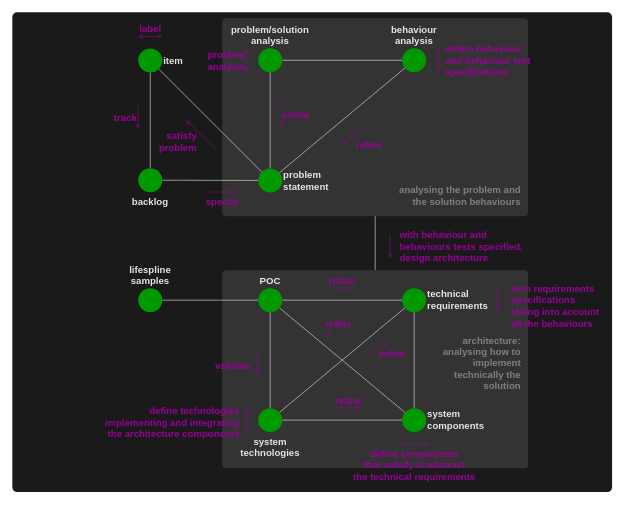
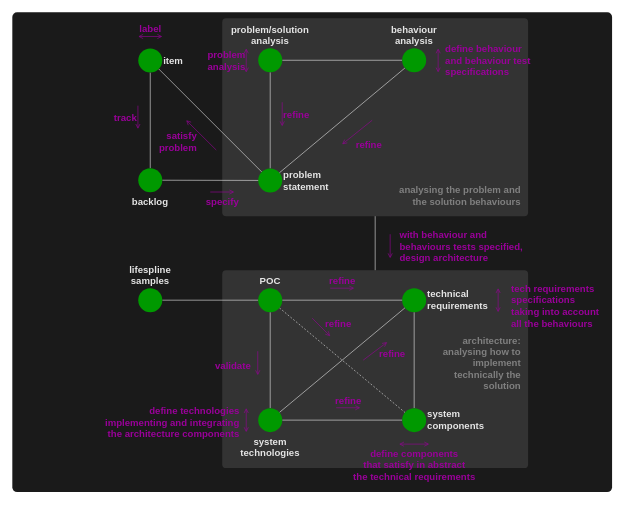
  <mxCell id="0" />
  <mxCell id="1" parent="0" />
  <mxCell id="2" value="" style="rounded=1;whiteSpace=wrap;html=1;fontColor=#FFFF00;fillColor=#1A1A1A;strokeColor=none;arcSize=1;fontSize=16;fontStyle=1" parent="1" vertex="1"><mxGeometry x="20" y="20" width="1000" height="800" as="geometry" /></mxCell>
  <mxCell id="3" value="" style="rounded=1;whiteSpace=wrap;html=1;fontColor=#FFFF00;fillColor=#333333;strokeColor=none;arcSize=2;fontSize=16;fontStyle=1" parent="1" vertex="1"><mxGeometry x="370" y="450" width="510" height="330" as="geometry" /></mxCell>
  <mxCell id="4" value="" style="rounded=1;whiteSpace=wrap;html=1;fontColor=#FFFF00;fillColor=#333333;strokeColor=none;arcSize=2;fontSize=16;fontStyle=1" parent="1" vertex="1"><mxGeometry x="370" y="30" width="510" height="330" as="geometry" /></mxCell>
  <mxCell id="5" style="edgeStyle=none;html=1;endArrow=none;endFill=0;fontStyle=1;fontSize=16;strokeColor=#E6E6E6;" parent="1" source="6" target="27" edge="1"><mxGeometry relative="1" as="geometry" /></mxCell>
  <mxCell id="6" value="&lt;span style=&quot;font-size: 16px;&quot;&gt;item&lt;/span&gt;" style="ellipse;whiteSpace=wrap;html=1;aspect=fixed;strokeColor=none;fillColor=#009900;verticalAlign=middle;labelPosition=right;verticalLabelPosition=middle;align=left;fontSize=16;fontStyle=1;fontColor=#E6E6E6;" parent="1" vertex="1"><mxGeometry x="230" y="80.34" width="40" height="40" as="geometry" /></mxCell>
  <mxCell id="7" style="edgeStyle=none;html=1;endArrow=none;endFill=0;fontStyle=1;fontSize=16;strokeColor=#E6E6E6;" parent="1" source="10" target="12" edge="1"><mxGeometry relative="1" as="geometry" /></mxCell>
  <mxCell id="8" style="edgeStyle=none;html=1;endArrow=none;endFill=0;fontStyle=1;fontSize=16;strokeColor=#E6E6E6;entryX=0.5;entryY=0;entryDx=0;entryDy=0;" parent="1" source="4" target="3" edge="1"><mxGeometry relative="1" as="geometry" /></mxCell>
  <mxCell id="9" style="edgeStyle=none;html=1;startArrow=none;startFill=0;endArrow=none;endFill=0;fontSize=16;fontStyle=1;strokeColor=#E6E6E6;" parent="1" source="10" target="6" edge="1"><mxGeometry relative="1" as="geometry" /></mxCell>
  <mxCell id="10" value="&lt;span style=&quot;font-size: 16px;&quot;&gt;problem&lt;br style=&quot;font-size: 16px;&quot;&gt;statement&lt;br style=&quot;font-size: 16px;&quot;&gt;&lt;/span&gt;" style="ellipse;whiteSpace=wrap;html=1;aspect=fixed;strokeColor=none;fillColor=#009900;verticalAlign=middle;labelPosition=right;verticalLabelPosition=middle;align=left;fontSize=16;fontStyle=1;fontColor=#E6E6E6;" parent="1" vertex="1"><mxGeometry x="430" y="280.35" width="40" height="40" as="geometry" /></mxCell>
  <mxCell id="11" style="edgeStyle=none;html=1;endArrow=none;endFill=0;fontStyle=1;fontSize=16;strokeColor=#E6E6E6;" parent="1" source="12" target="14" edge="1"><mxGeometry relative="1" as="geometry" /></mxCell>
  <mxCell id="12" value="&lt;span style=&quot;font-size: 16px;&quot;&gt;problem/solution&lt;br style=&quot;font-size: 16px;&quot;&gt;analysis&lt;br style=&quot;font-size: 16px;&quot;&gt;&lt;/span&gt;" style="ellipse;whiteSpace=wrap;html=1;aspect=fixed;strokeColor=none;fillColor=#009900;verticalAlign=bottom;labelPosition=center;verticalLabelPosition=top;align=center;fontSize=16;fontStyle=1;fontColor=#E6E6E6;" parent="1" vertex="1"><mxGeometry x="430" y="80" width="40" height="40" as="geometry" /></mxCell>
  <mxCell id="13" style="edgeStyle=none;html=1;endArrow=none;endFill=0;fontStyle=1;fontSize=16;strokeColor=#E6E6E6;" parent="1" source="14" target="10" edge="1"><mxGeometry relative="1" as="geometry" /></mxCell>
  <mxCell id="14" value="&lt;span style=&quot;font-size: 16px;&quot;&gt;behaviour&lt;br style=&quot;font-size: 16px;&quot;&gt;analysis&lt;br style=&quot;font-size: 16px;&quot;&gt;&lt;/span&gt;" style="ellipse;whiteSpace=wrap;html=1;aspect=fixed;strokeColor=none;fillColor=#009900;verticalAlign=bottom;labelPosition=center;verticalLabelPosition=top;align=center;fontSize=16;fontStyle=1;fontColor=#E6E6E6;" parent="1" vertex="1"><mxGeometry x="670" y="80" width="40" height="40" as="geometry" /></mxCell>
  <mxCell id="15" style="edgeStyle=none;html=1;endArrow=none;endFill=0;strokeColor=#E6E6E6;" parent="1" source="16" target="31" edge="1"><mxGeometry relative="1" as="geometry" /></mxCell>
  <mxCell id="16" value="&lt;span style=&quot;font-size: 16px&quot;&gt;technical requirements&lt;br style=&quot;font-size: 16px&quot;&gt;&lt;/span&gt;" style="ellipse;whiteSpace=wrap;html=1;aspect=fixed;strokeColor=none;fillColor=#009900;verticalAlign=middle;labelPosition=right;verticalLabelPosition=middle;align=left;fontSize=16;fontStyle=1;fontColor=#E6E6E6;" parent="1" vertex="1"><mxGeometry x="670" y="480" width="40" height="40" as="geometry" /></mxCell>
  <mxCell id="17" value="label" style="endArrow=open;html=1;endFill=0;verticalAlign=bottom;labelBackgroundColor=none;fontColor=#990099;strokeColor=#990099;startArrow=open;startFill=0;fontStyle=1;labelPosition=center;verticalLabelPosition=top;align=center;fontSize=16;" parent="1" edge="1"><mxGeometry width="50" height="50" relative="1" as="geometry"><mxPoint x="230" y="60.34" as="sourcePoint" /><mxPoint x="270" y="60.34" as="targetPoint" /></mxGeometry></mxCell>
  <mxCell id="18" value="track" style="endArrow=open;html=1;endFill=0;verticalAlign=middle;labelBackgroundColor=none;fontColor=#990099;strokeColor=#990099;fontStyle=1;labelPosition=left;verticalLabelPosition=middle;align=right;fontSize=16;" parent="1" edge="1"><mxGeometry width="50" height="50" relative="1" as="geometry"><mxPoint x="229.43" y="175.63" as="sourcePoint" /><mxPoint x="229.43" y="214.37" as="targetPoint" /></mxGeometry></mxCell>
  <mxCell id="19" value="analysing the problem and the solution behaviours" style="text;html=1;strokeColor=none;fillColor=none;align=right;verticalAlign=middle;whiteSpace=wrap;rounded=0;dashed=1;fontColor=#808080;rotation=0;fontSize=16;fontStyle=1" parent="1" vertex="1"><mxGeometry x="660" y="300" width="210" height="50" as="geometry" /></mxCell>
  <mxCell id="20" value="specify" style="endArrow=open;html=1;endFill=0;verticalAlign=top;labelBackgroundColor=none;fontColor=#990099;strokeColor=#990099;startArrow=none;startFill=0;labelPosition=center;verticalLabelPosition=bottom;align=center;fontStyle=1;fontSize=16;" parent="1" edge="1"><mxGeometry width="50" height="50" relative="1" as="geometry"><mxPoint x="350" y="319.66" as="sourcePoint" /><mxPoint x="390" y="319.66" as="targetPoint" /></mxGeometry></mxCell>
  <mxCell id="21" value="problem&lt;br style=&quot;font-size: 16px;&quot;&gt;analysis" style="endArrow=open;html=1;endFill=0;verticalAlign=middle;labelBackgroundColor=none;fontColor=#990099;strokeColor=#990099;labelPosition=left;verticalLabelPosition=middle;align=right;fontStyle=1;fontSize=16;startArrow=open;startFill=0;" parent="1" edge="1"><mxGeometry width="50" height="50" relative="1" as="geometry"><mxPoint x="410" y="120.34" as="sourcePoint" /><mxPoint x="410" y="80.34" as="targetPoint" /></mxGeometry></mxCell>
  <mxCell id="22" value="define behaviour&lt;br style=&quot;font-size: 16px;&quot;&gt;and behaviour test&lt;br style=&quot;font-size: 16px;&quot;&gt;specifications" style="endArrow=open;html=1;endFill=0;verticalAlign=middle;labelBackgroundColor=none;fontColor=#990099;strokeColor=#990099;fontStyle=1;labelPosition=right;verticalLabelPosition=middle;align=left;startArrow=open;startFill=0;fontSize=16;" parent="1" edge="1"><mxGeometry y="10" width="50" height="50" relative="1" as="geometry"><mxPoint x="730" y="80.28" as="sourcePoint" /><mxPoint x="730" y="120.28" as="targetPoint" /><mxPoint as="offset" /></mxGeometry></mxCell>
  <mxCell id="23" value="refine" style="endArrow=none;html=1;endFill=0;verticalAlign=middle;labelBackgroundColor=none;fontColor=#990099;strokeColor=#990099;labelPosition=right;verticalLabelPosition=middle;align=left;startArrow=open;startFill=0;fontStyle=1;fontSize=16;" parent="1" edge="1"><mxGeometry width="50" height="50" relative="1" as="geometry"><mxPoint x="470" y="210" as="sourcePoint" /><mxPoint x="470" y="170" as="targetPoint" /></mxGeometry></mxCell>
  <mxCell id="24" value="refine" style="endArrow=none;html=1;endFill=0;verticalAlign=middle;labelBackgroundColor=none;fontColor=#990099;strokeColor=#990099;labelPosition=right;verticalLabelPosition=middle;align=left;startArrow=open;startFill=0;fontStyle=1;fontSize=16;" parent="1" edge="1"><mxGeometry x="-0.5" y="-14" width="50" height="50" relative="1" as="geometry"><mxPoint x="570" y="240" as="sourcePoint" /><mxPoint x="620" y="200" as="targetPoint" /><mxPoint as="offset" /></mxGeometry></mxCell>
  <mxCell id="25" value="with behaviour and&lt;br&gt;behaviours&amp;nbsp;tests specified,&lt;br&gt;design&amp;nbsp;architecture" style="endArrow=none;html=1;endFill=0;verticalAlign=middle;labelBackgroundColor=none;fontColor=#990099;strokeColor=#990099;labelPosition=right;verticalLabelPosition=middle;align=left;startArrow=open;startFill=0;fontStyle=1;fontSize=16;" parent="1" edge="1"><mxGeometry y="-14" width="50" height="50" relative="1" as="geometry"><mxPoint x="650" y="430" as="sourcePoint" /><mxPoint x="650" y="390" as="targetPoint" /><mxPoint as="offset" /></mxGeometry></mxCell>
  <mxCell id="26" style="edgeStyle=none;html=1;endArrow=none;endFill=0;fontSize=16;fontStyle=1;strokeColor=#E6E6E6;" parent="1" source="27" target="10" edge="1"><mxGeometry relative="1" as="geometry" /></mxCell>
  <mxCell id="27" value="&lt;span style=&quot;font-size: 16px;&quot;&gt;backlog&lt;/span&gt;" style="ellipse;whiteSpace=wrap;html=1;aspect=fixed;strokeColor=none;fillColor=#009900;verticalAlign=top;labelPosition=center;verticalLabelPosition=bottom;align=center;fontSize=16;fontStyle=1;fontColor=#E6E6E6;" parent="1" vertex="1"><mxGeometry x="230" y="280" width="40" height="40" as="geometry" /></mxCell>
  <mxCell id="28" value="satisfy&lt;br style=&quot;font-size: 16px;&quot;&gt;problem" style="endArrow=none;html=1;endFill=0;verticalAlign=middle;labelBackgroundColor=none;fontColor=#990099;strokeColor=#990099;labelPosition=left;verticalLabelPosition=middle;align=right;startArrow=open;startFill=0;fontStyle=1;fontSize=16;" parent="1" edge="1"><mxGeometry x="0.077" y="-11" width="50" height="50" relative="1" as="geometry"><mxPoint x="310" y="200" as="sourcePoint" /><mxPoint x="360" y="249.66" as="targetPoint" /><mxPoint as="offset" /></mxGeometry></mxCell>
  <mxCell id="29" value="tech requirements&lt;br&gt;specifications&lt;br&gt;taking into account&lt;br&gt;all the behaviours" style="endArrow=open;html=1;endFill=0;verticalAlign=middle;labelBackgroundColor=none;fontColor=#990099;strokeColor=#990099;fontStyle=1;labelPosition=right;verticalLabelPosition=middle;align=left;startArrow=open;startFill=0;fontSize=16;" parent="1" edge="1"><mxGeometry x="0.5" y="20" width="50" height="50" relative="1" as="geometry"><mxPoint x="830" y="480" as="sourcePoint" /><mxPoint x="830" y="520" as="targetPoint" /><mxPoint as="offset" /></mxGeometry></mxCell>
  <mxCell id="30" style="edgeStyle=none;html=1;endArrow=none;endFill=0;strokeColor=#E6E6E6;" parent="1" source="31" target="35" edge="1"><mxGeometry relative="1" as="geometry" /></mxCell>
  <mxCell id="31" value="&lt;span style=&quot;font-size: 16px&quot;&gt;system components&lt;br style=&quot;font-size: 16px&quot;&gt;&lt;/span&gt;" style="ellipse;whiteSpace=wrap;html=1;aspect=fixed;strokeColor=none;fillColor=#009900;verticalAlign=middle;labelPosition=right;verticalLabelPosition=middle;align=left;fontSize=16;fontStyle=1;fontColor=#E6E6E6;" parent="1" vertex="1"><mxGeometry x="670" y="680" width="40" height="40" as="geometry" /></mxCell>
  <mxCell id="32" value="define components&lt;br&gt;that satisfy in abstract &lt;br&gt;the technical&amp;nbsp;requirements" style="endArrow=open;html=1;endFill=0;verticalAlign=top;labelBackgroundColor=none;fontColor=#990099;strokeColor=#990099;fontStyle=1;labelPosition=left;verticalLabelPosition=middle;align=center;startArrow=open;startFill=0;fontSize=16;" parent="1" edge="1"><mxGeometry width="50" height="50" relative="1" as="geometry"><mxPoint x="715" y="740" as="sourcePoint" /><mxPoint x="665" y="740" as="targetPoint" /><mxPoint as="offset" /></mxGeometry></mxCell>
  <mxCell id="33" style="edgeStyle=none;html=1;endArrow=none;endFill=0;strokeColor=#E6E6E6;" parent="1" source="35" target="16" edge="1"><mxGeometry relative="1" as="geometry" /></mxCell>
  <mxCell id="34" style="edgeStyle=none;html=1;endArrow=none;endFill=0;strokeColor=#E6E6E6;" parent="1" source="35" target="43" edge="1"><mxGeometry relative="1" as="geometry" /></mxCell>
  <mxCell id="35" value="&lt;span style=&quot;font-size: 16px&quot;&gt;system technologies&lt;br style=&quot;font-size: 16px&quot;&gt;&lt;/span&gt;" style="ellipse;whiteSpace=wrap;html=1;aspect=fixed;strokeColor=none;fillColor=#009900;verticalAlign=top;labelPosition=center;verticalLabelPosition=bottom;align=center;fontSize=16;fontStyle=1;fontColor=#E6E6E6;" parent="1" vertex="1"><mxGeometry x="430" y="680" width="40" height="40" as="geometry" /></mxCell>
  <mxCell id="36" value="define technologies&lt;br&gt;implementing and integrating&lt;br&gt;the architecture components" style="endArrow=open;html=1;endFill=0;verticalAlign=middle;labelBackgroundColor=none;fontColor=#990099;strokeColor=#990099;fontStyle=1;labelPosition=left;verticalLabelPosition=middle;align=right;startArrow=open;startFill=0;fontSize=16;" parent="1" edge="1"><mxGeometry x="-0.21" y="10" width="50" height="50" relative="1" as="geometry"><mxPoint x="410" y="720" as="sourcePoint" /><mxPoint x="410" y="680" as="targetPoint" /><mxPoint as="offset" /></mxGeometry></mxCell>
  <mxCell id="37" value="architecture:&lt;br&gt;analysing how to implement technically the solution" style="text;html=1;strokeColor=none;fillColor=none;align=right;verticalAlign=middle;whiteSpace=wrap;rounded=0;dashed=1;fontColor=#808080;rotation=0;fontSize=16;fontStyle=1" parent="1" vertex="1"><mxGeometry x="710" y="550" width="160" height="110" as="geometry" /></mxCell>
  <mxCell id="38" value="refine" style="endArrow=open;html=1;endFill=0;verticalAlign=bottom;labelBackgroundColor=none;fontColor=#990099;strokeColor=#990099;startArrow=none;startFill=0;labelPosition=center;verticalLabelPosition=top;align=center;fontStyle=1;fontSize=16;" parent="1" edge="1"><mxGeometry width="50" height="50" relative="1" as="geometry"><mxPoint x="560" y="679.35" as="sourcePoint" /><mxPoint x="600" y="679.35" as="targetPoint" /></mxGeometry></mxCell>
  <mxCell id="39" value="refine" style="endArrow=open;html=1;endFill=0;verticalAlign=middle;labelBackgroundColor=none;fontColor=#990099;strokeColor=#990099;startArrow=none;startFill=0;labelPosition=center;verticalLabelPosition=top;align=left;fontStyle=1;fontSize=16;" parent="1" edge="1"><mxGeometry x="0.04" y="-7" width="50" height="50" relative="1" as="geometry"><mxPoint x="605" y="600" as="sourcePoint" /><mxPoint x="645" y="570" as="targetPoint" /><mxPoint as="offset" /></mxGeometry></mxCell>
  <mxCell id="40" style="edgeStyle=none;html=1;startArrow=none;startFill=0;endArrow=none;endFill=0;strokeColor=#E6E6E6;" parent="1" source="43" target="16" edge="1"><mxGeometry relative="1" as="geometry" /></mxCell>
- <mxCell id="41" style="edgeStyle=none;html=1;startArrow=none;startFill=0;endArrow=none;endFill=0;strokeColor=#E6E6E6;" parent="1" source="43" target="31" edge="1"><mxGeometry relative="1" as="geometry" /></mxCell>
+ <mxCell id="41" style="edgeStyle=none;html=1;startArrow=none;startFill=0;endArrow=none;endFill=0;strokeColor=#E6E6E6;dashed=1;" parent="1" source="43" target="31" edge="1"><mxGeometry relative="1" as="geometry" /></mxCell>
  <mxCell id="42" style="edgeStyle=none;html=1;endArrow=none;endFill=0;strokeColor=#E6E6E6;" edge="1" parent="1" source="43" target="47"><mxGeometry relative="1" as="geometry" /></mxCell>
  <mxCell id="43" value="&lt;span style=&quot;font-size: 16px&quot;&gt;POC&lt;br style=&quot;font-size: 16px&quot;&gt;&lt;/span&gt;" style="ellipse;whiteSpace=wrap;html=1;aspect=fixed;strokeColor=none;fillColor=#009900;verticalAlign=bottom;labelPosition=center;verticalLabelPosition=top;align=center;fontSize=16;fontStyle=1;fontColor=#E6E6E6;" parent="1" vertex="1"><mxGeometry x="430" y="480" width="40" height="40" as="geometry" /></mxCell>
  <mxCell id="44" value="validate" style="endArrow=none;html=1;endFill=0;verticalAlign=middle;labelBackgroundColor=none;fontColor=#990099;strokeColor=#990099;fontStyle=1;labelPosition=left;verticalLabelPosition=middle;align=right;startArrow=open;startFill=0;fontSize=16;" parent="1" edge="1"><mxGeometry x="-0.21" y="10" width="50" height="50" relative="1" as="geometry"><mxPoint x="429.23" y="625" as="sourcePoint" /><mxPoint x="429.23" y="585" as="targetPoint" /><mxPoint as="offset" /></mxGeometry></mxCell>
  <mxCell id="45" value="refine" style="endArrow=open;html=1;endFill=0;verticalAlign=bottom;labelBackgroundColor=none;fontColor=#990099;strokeColor=#990099;startArrow=none;startFill=0;labelPosition=center;verticalLabelPosition=top;align=center;fontStyle=1;fontSize=16;" parent="1" edge="1"><mxGeometry width="50" height="50" relative="1" as="geometry"><mxPoint x="550" y="480" as="sourcePoint" /><mxPoint x="590" y="480" as="targetPoint" /></mxGeometry></mxCell>
  <mxCell id="46" value="refine" style="endArrow=open;html=1;endFill=0;verticalAlign=middle;labelBackgroundColor=none;fontColor=#990099;strokeColor=#990099;startArrow=none;startFill=0;labelPosition=center;verticalLabelPosition=top;align=left;fontStyle=1;fontSize=16;" parent="1" edge="1"><mxGeometry y="7" width="50" height="50" relative="1" as="geometry"><mxPoint x="520" y="530" as="sourcePoint" /><mxPoint x="550" y="560" as="targetPoint" /><mxPoint as="offset" /></mxGeometry></mxCell>
  <mxCell id="47" value="&lt;span style=&quot;font-size: 16px&quot;&gt;lifespline&lt;br&gt;samples&lt;br style=&quot;font-size: 16px&quot;&gt;&lt;/span&gt;" style="ellipse;whiteSpace=wrap;html=1;aspect=fixed;strokeColor=none;fillColor=#009900;verticalAlign=bottom;labelPosition=center;verticalLabelPosition=top;align=center;fontSize=16;fontStyle=1;fontColor=#E6E6E6;" vertex="1" parent="1"><mxGeometry x="230" y="480" width="40" height="40" as="geometry" /></mxCell>
